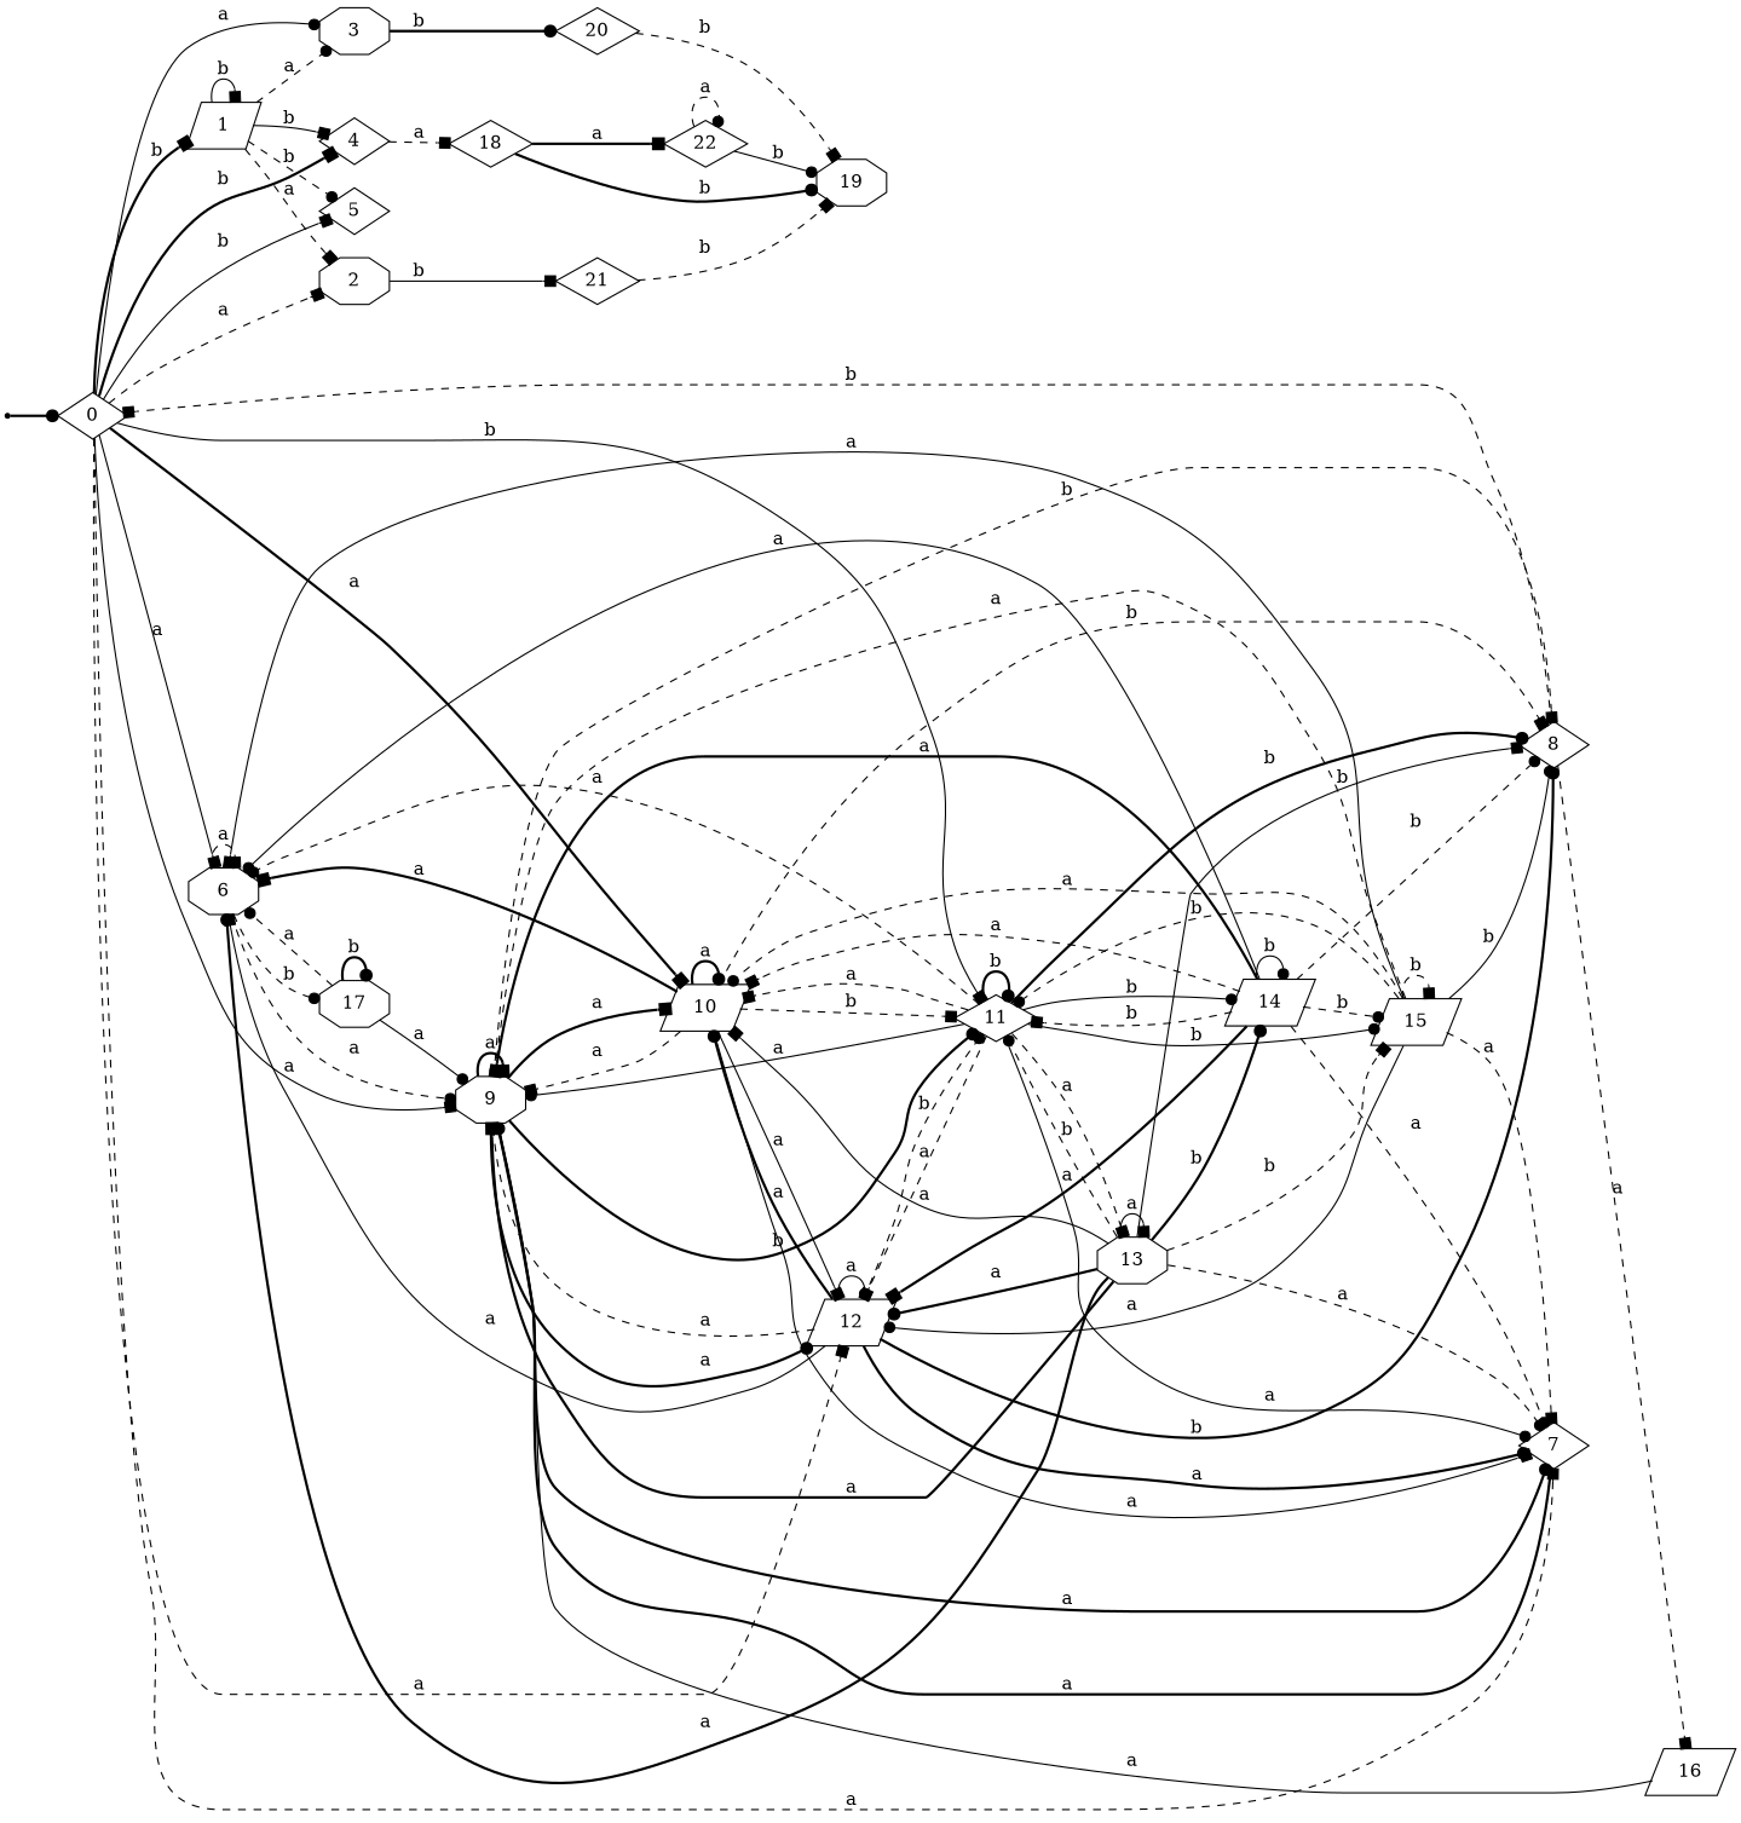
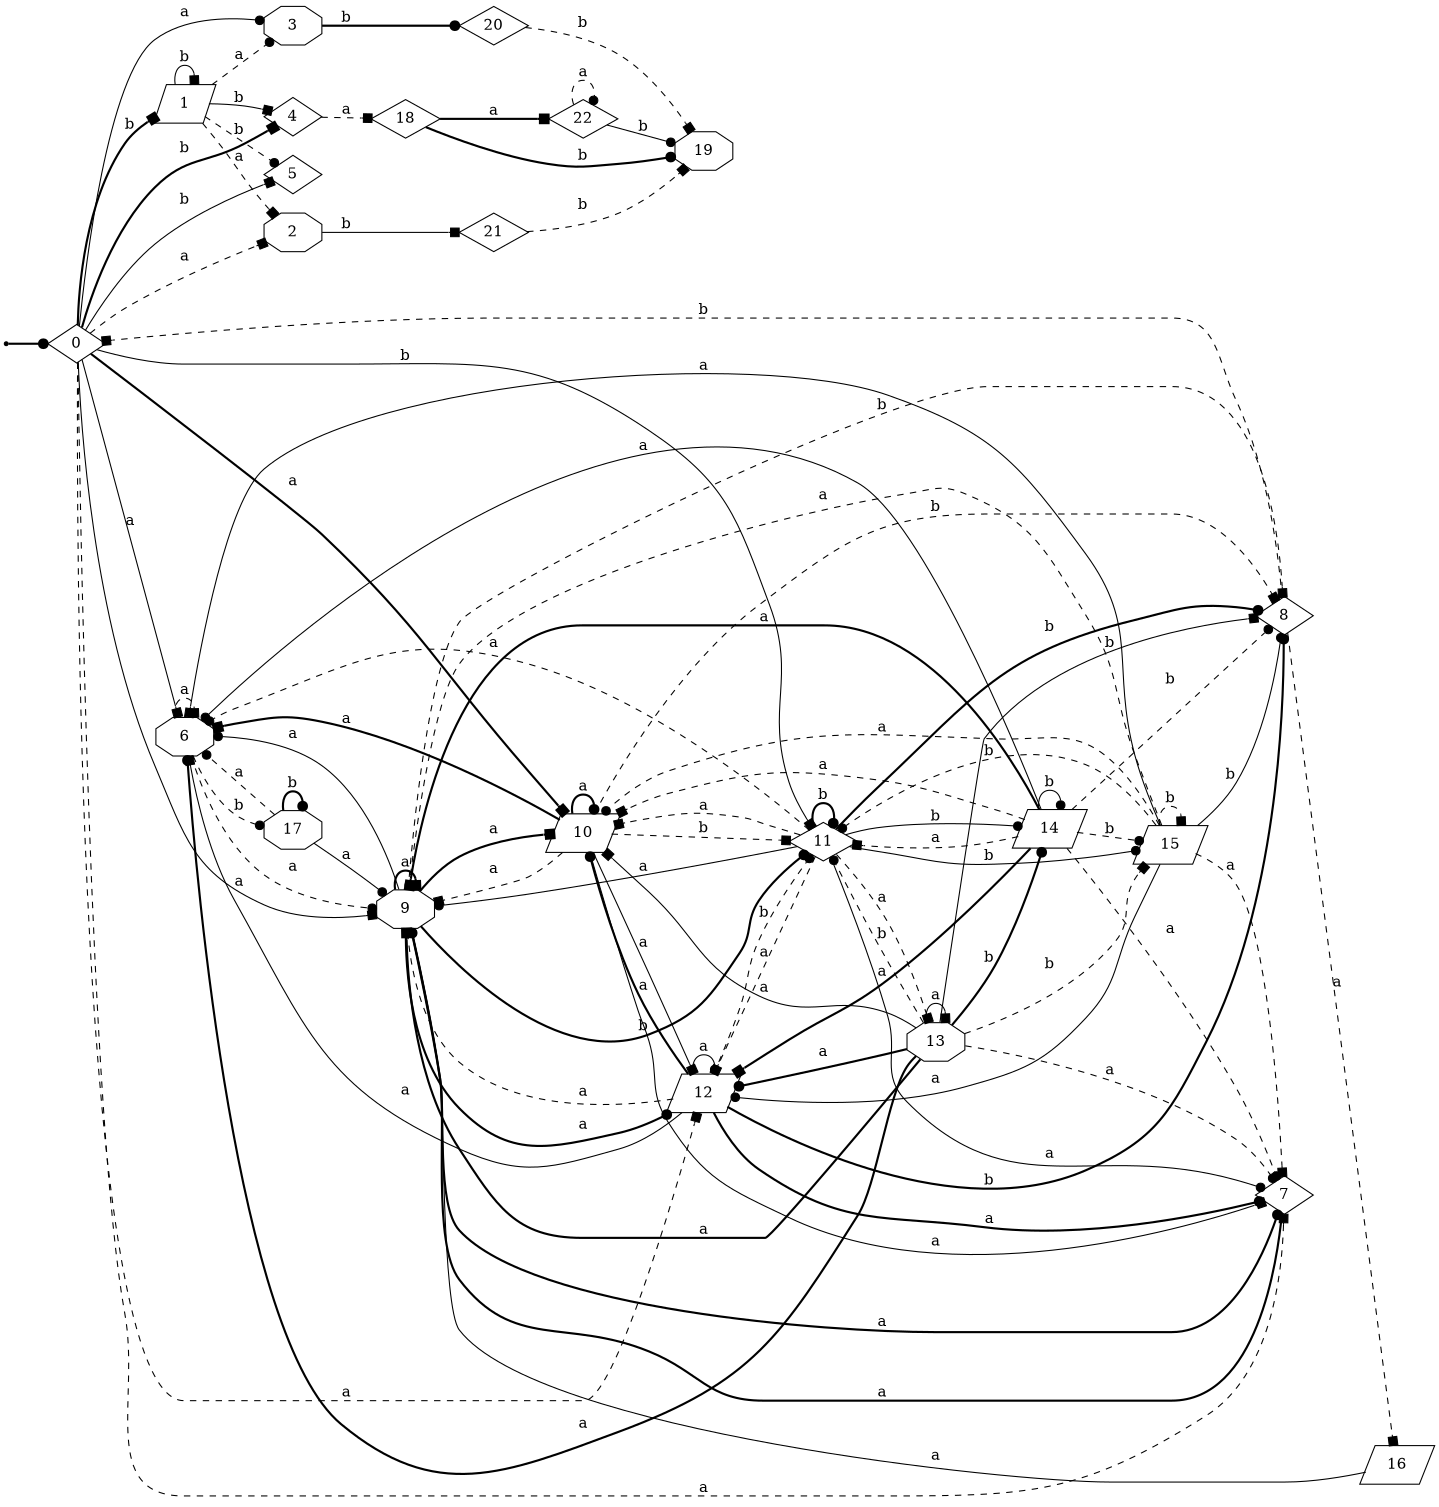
  digraph {
    rankdir=LR
    node [shape=diamond]
    edge [arrowhead=dot style=dashed]
    dummy0 [shape=point]
    0
    1 [shape=parallelogram]
    2 [shape=octagon]
    3 [shape=octagon]
    4
    5
    6 [shape=octagon]
    7
    9 [shape=octagon]
    10 [shape=parallelogram]
    11
    12 [shape=parallelogram]
    21
    20
    18
    17 [shape=octagon]
    8
    16 [shape=parallelogram]
    13 [shape=octagon]
    14 [shape=parallelogram]
    15 [shape=parallelogram]
    19 [shape=octagon]
    22
    dummy0 -> 0 [style=bold]
    0 -> 1 [arrowhead=box label=b style=bold]
    0 -> 2 [arrowhead=box label=a]
    0 -> 3 [label=a style=solid]
    0 -> 4 [arrowhead=box label=b style=bold]
    0 -> 5 [arrowhead=box label=b style=solid]
    0 -> 6 [arrowhead=box label=a style=solid]
    0 -> 7 [arrowhead=box label=a]
    0 -> 9 [arrowhead=box label=a style=solid]
    0 -> 10 [arrowhead=box label=a style=bold]
    0 -> 11 [arrowhead=box label=b style=solid]
    0 -> 12 [arrowhead=box label=a]
    1 -> 1 [arrowhead=box label=b style=solid]
    1 -> 2 [arrowhead=box label=a]
    1 -> 3 [label=a]
    1 -> 4 [arrowhead=box label=b style=solid]
    1 -> 5 [label=b]
    2 -> 21 [arrowhead=box label=b style=solid]
    3 -> 20 [label=b style=bold]
    4 -> 18 [arrowhead=box label=a]
    6 -> 6 [arrowhead=box label=a]
    6 -> 9 [label=a]
    6 -> 17 [label=b]
    7 -> 9 [label=a style=bold]
+   9 -> 6 [label=a style=solid]
    9 -> 7 [label=a style=bold]
    9 -> 9 [arrowhead=box label=a style=bold]
    9 -> 10 [arrowhead=box label=a style=bold]
    9 -> 11 [label=b style=bold]
    9 -> 12 [label=a style=bold]
    9 -> 8 [arrowhead=box label=b]
    10 -> 6 [arrowhead=box label=a style=bold]
    10 -> 7 [arrowhead=box label=a style=solid]
    10 -> 9 [arrowhead=box label=a]
    10 -> 10 [label=a style=bold]
    10 -> 11 [arrowhead=box label=b]
    10 -> 12 [arrowhead=box label=a style=solid]
    10 -> 8 [arrowhead=box label=b]
    11 -> 6 [label=a]
    11 -> 7 [label=a style=solid]
    11 -> 9 [label=a style=solid]
    11 -> 10 [arrowhead=box label=a]
    11 -> 11 [label=b style=bold]
    11 -> 12 [arrowhead=box label=a]
    11 -> 8 [label=b style=bold]
    11 -> 13 [arrowhead=box label=a]
    11 -> 14 [label=b style=solid]
    11 -> 15 [label=b style=solid]
    12 -> 6 [arrowhead=box label=a style=solid]
    12 -> 7 [label=a style=bold]
    12 -> 9 [arrowhead=box label=a]
    12 -> 10 [label=a style=bold]
    12 -> 11 [label=b]
    12 -> 12 [label=a style=solid]
    12 -> 8 [label=b style=bold]
    21 -> 19 [arrowhead=box label=b]
    20 -> 19 [arrowhead=box label=b]
    18 -> 19 [label=b style=bold]
    18 -> 22 [arrowhead=box label=a style=bold]
    17 -> 6 [label=a]
    17 -> 9 [label=a style=solid]
    17 -> 17 [label=b style=bold]
    8 -> 0 [arrowhead=box label=b]
    8 -> 16 [arrowhead=box label=a]
    16 -> 9 [label=a style=solid]
    13 -> 6 [label=a style=bold]
    13 -> 7 [label=a]
    13 -> 9 [arrowhead=box label=a style=bold]
    13 -> 10 [arrowhead=box label=a style=solid]
    13 -> 11 [label=b]
    13 -> 12 [label=a style=bold]
    13 -> 8 [arrowhead=box label=b style=solid]
    13 -> 13 [arrowhead=box label=a style=solid]
    13 -> 14 [label=b style=bold]
    13 -> 15 [arrowhead=box label=b]
    14 -> 6 [label=a style=solid]
    14 -> 7 [label=a]
    14 -> 9 [arrowhead=box label=a style=bold]
    14 -> 10 [arrowhead=box label=a]
-   14 -> 11 [arrowhead=box label=b]
+   14 -> 11 [arrowhead=box label=a]
    14 -> 12 [arrowhead=box label=a style=bold]
    14 -> 8 [label=b]
    14 -> 14 [label=b style=solid]
    14 -> 15 [label=b]
    15 -> 6 [arrowhead=box label=a style=solid]
    15 -> 7 [arrowhead=box label=a]
    15 -> 9 [label=a]
    15 -> 10 [label=a]
    15 -> 11 [label=b]
    15 -> 12 [label=a style=solid]
    15 -> 8 [label=b style=solid]
    15 -> 15 [arrowhead=box label=b]
    22 -> 19 [label=b style=solid]
    22 -> 22 [label=a]
  }
